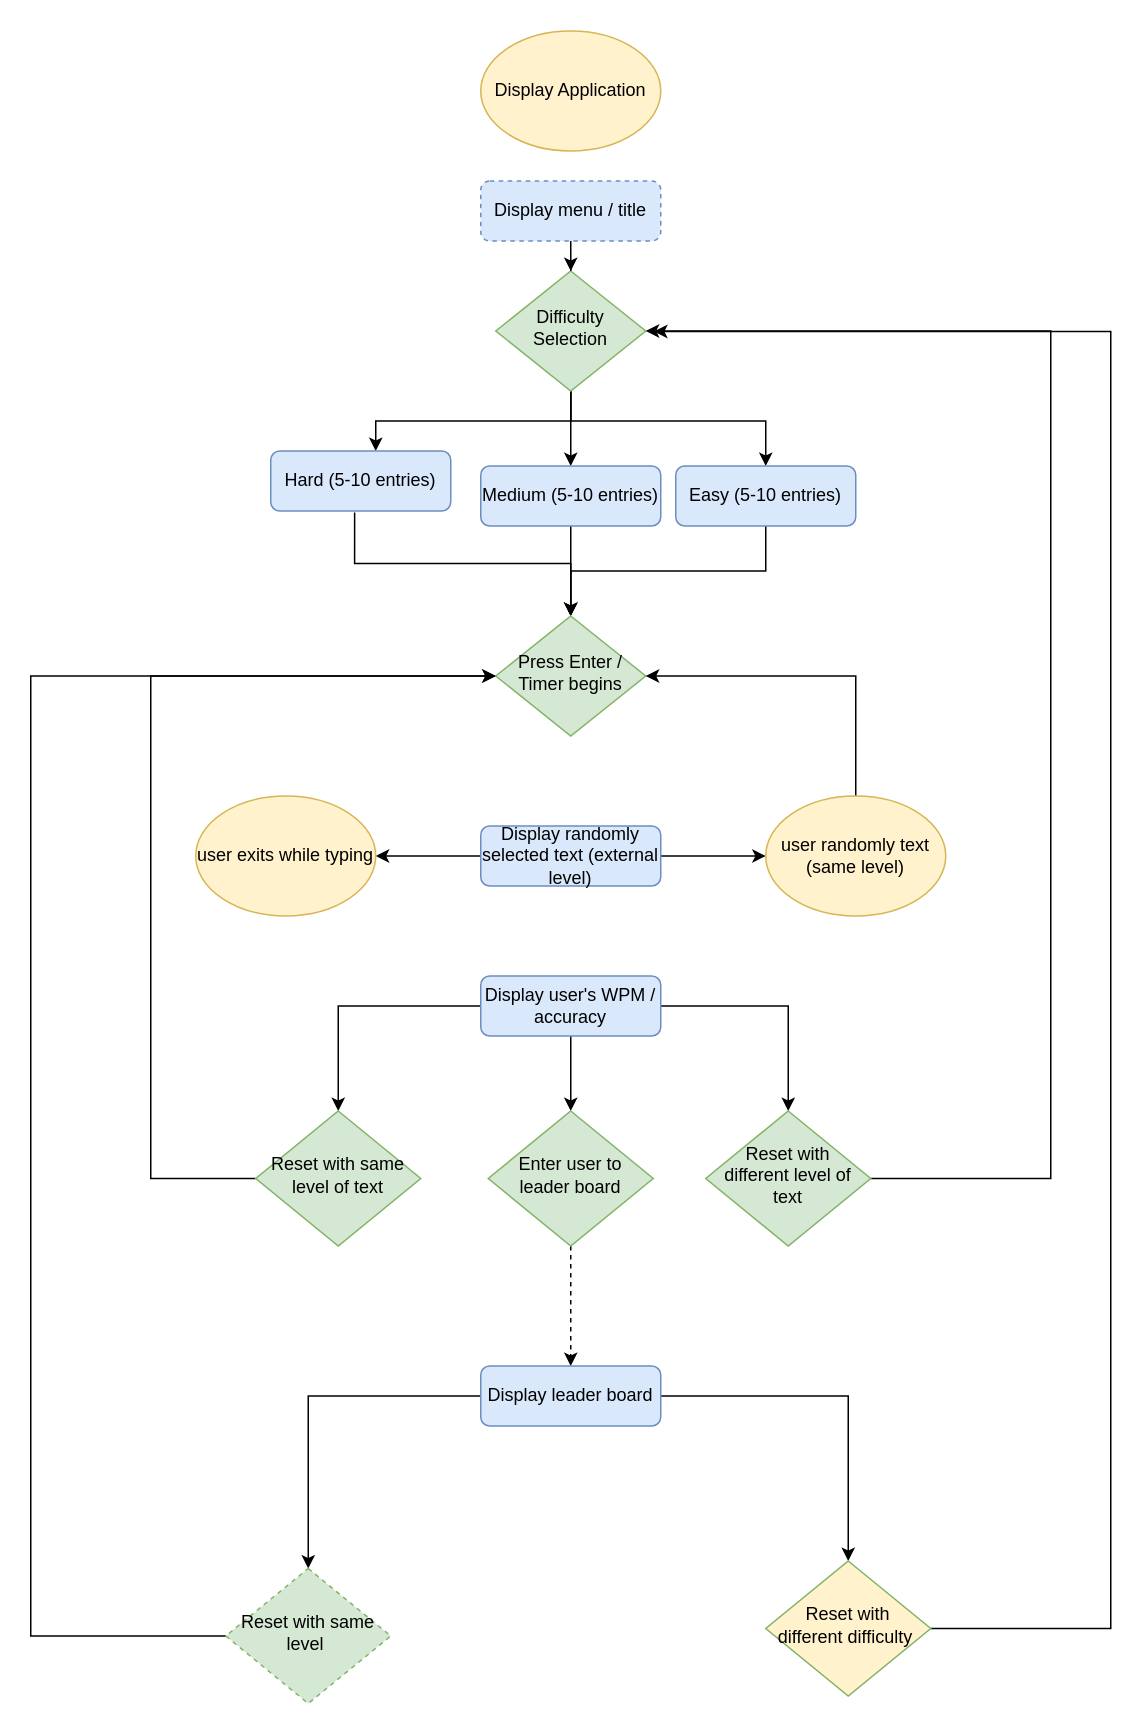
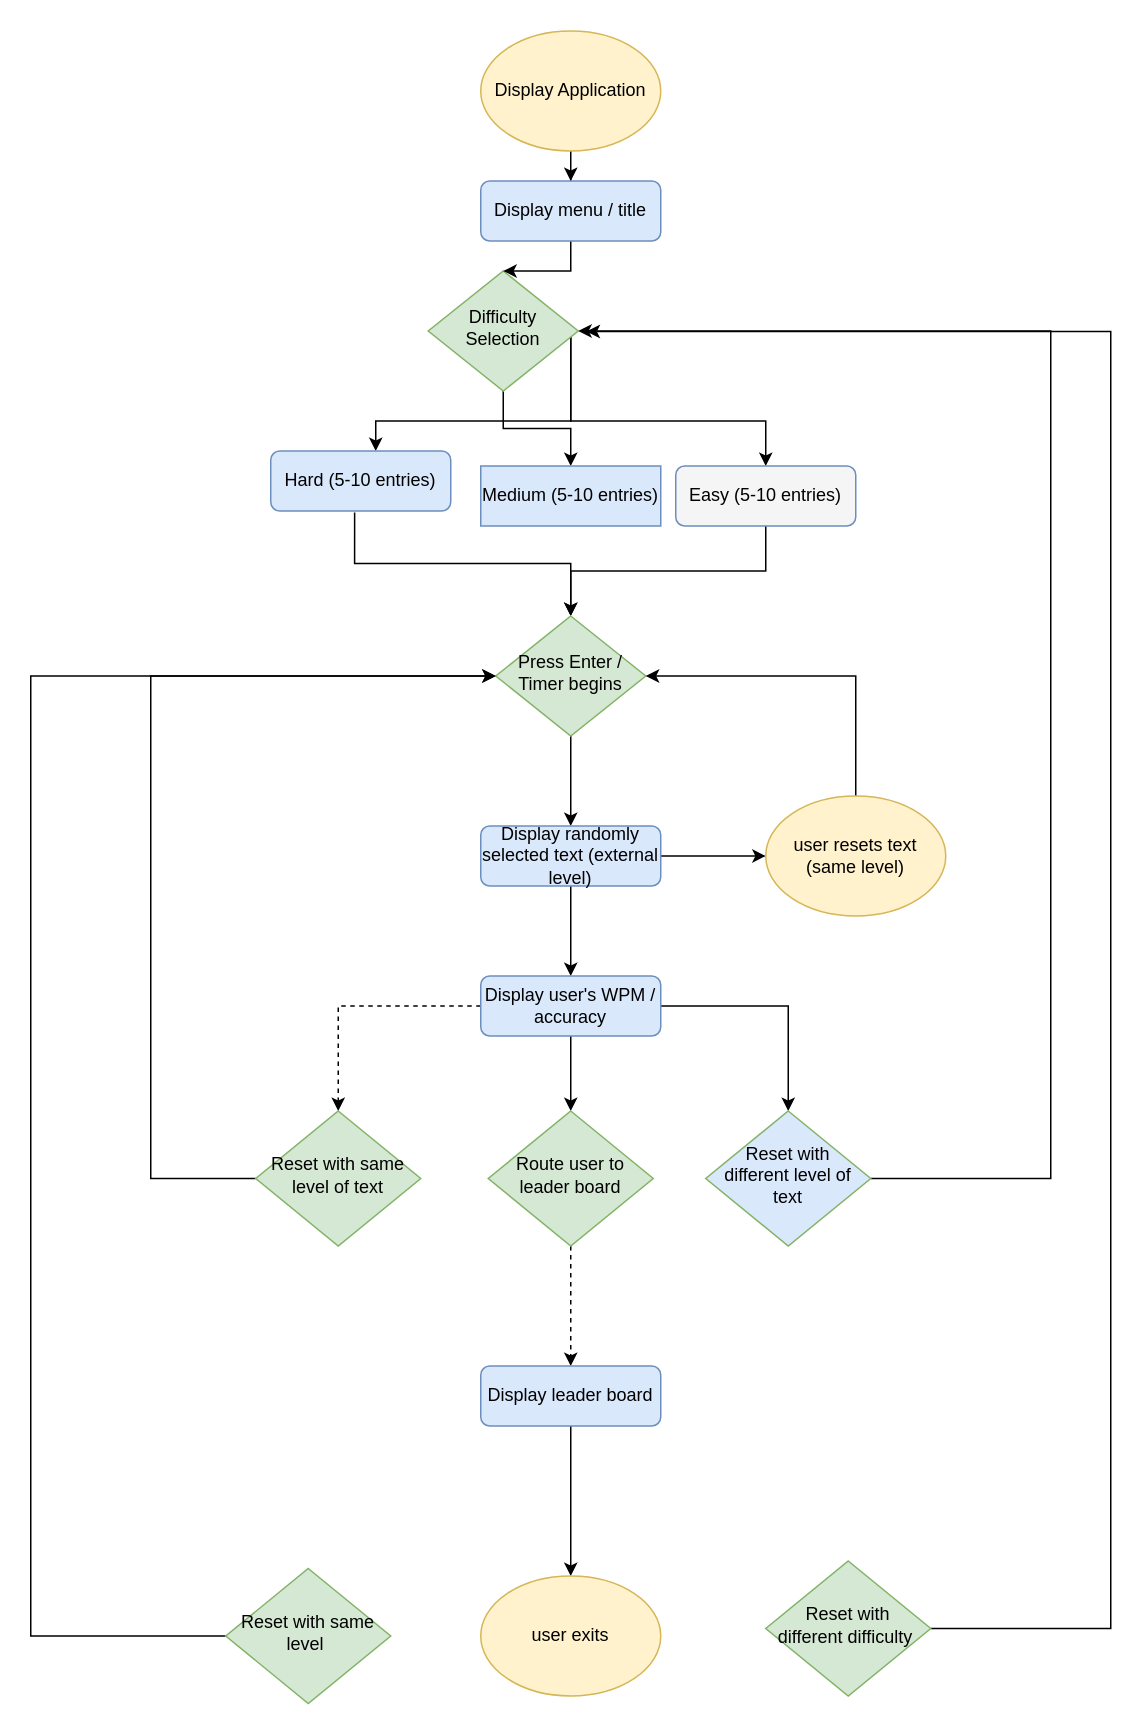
  <mxCell id="0" />
  <mxCell id="1" parent="0" />
  <mxCell id="2" style="edgeStyle=orthogonalEdgeStyle;rounded=0;orthogonalLoop=1;jettySize=auto;html=1;" parent="1" source="5" target="11" edge="1"><mxGeometry relative="1" as="geometry"><Array as="points"><mxPoint x="380" y="280" /><mxPoint x="250" y="280" /></Array></mxGeometry></mxCell>
  <mxCell id="3" style="edgeStyle=orthogonalEdgeStyle;rounded=0;orthogonalLoop=1;jettySize=auto;html=1;entryX=0.5;entryY=0;entryDx=0;entryDy=0;" parent="1" source="5" target="7" edge="1"><mxGeometry relative="1" as="geometry" /></mxCell>
  <mxCell id="4" style="edgeStyle=orthogonalEdgeStyle;rounded=0;orthogonalLoop=1;jettySize=auto;html=1;entryX=0.5;entryY=0;entryDx=0;entryDy=0;" parent="1" source="5" target="9" edge="1"><mxGeometry relative="1" as="geometry"><Array as="points"><mxPoint x="380" y="280" /><mxPoint x="510" y="280" /></Array></mxGeometry></mxCell>
- <mxCell id="5" value="Difficulty Selection" style="rhombus;whiteSpace=wrap;html=1;shadow=0;fontFamily=Helvetica;fontSize=12;align=center;strokeWidth=1;spacing=6;spacingTop=-4;fillColor=#d5e8d4;strokeColor=#82b366;" parent="1" vertex="1"><mxGeometry x="330" y="180" width="100" height="80" as="geometry" /></mxCell>
- <mxCell id="6" style="edgeStyle=orthogonalEdgeStyle;rounded=0;orthogonalLoop=1;jettySize=auto;html=1;entryX=0.5;entryY=0;entryDx=0;entryDy=0;" parent="1" source="7" target="13" edge="1"><mxGeometry relative="1" as="geometry" /></mxCell>
- <mxCell id="7" value="Medium (5-10 entries)" style="rounded=1;whiteSpace=wrap;html=1;fontSize=12;glass=0;strokeWidth=1;shadow=0;fillColor=#dae8fc;strokeColor=#6c8ebf;" parent="1" vertex="1"><mxGeometry x="320" y="310" width="120" height="40" as="geometry" /></mxCell>
+ <mxCell id="5" value="Difficulty Selection" style="rhombus;whiteSpace=wrap;html=1;shadow=0;fontFamily=Helvetica;fontSize=12;align=center;strokeWidth=1;spacing=6;spacingTop=-4;fillColor=#d5e8d4;strokeColor=#82b366;" parent="1" vertex="1"><mxGeometry x="285" y="180" width="100" height="80" as="geometry" /></mxCell>
+ <mxCell id="7" value="Medium (5-10 entries)" style="whiteSpace=wrap;html=1;fontSize=12;glass=0;strokeWidth=1;shadow=0;fillColor=#dae8fc;strokeColor=#6c8ebf;rounded=0;" parent="1" vertex="1"><mxGeometry x="320" y="310" width="120" height="40" as="geometry" /></mxCell>
  <mxCell id="8" style="edgeStyle=orthogonalEdgeStyle;rounded=0;orthogonalLoop=1;jettySize=auto;html=1;entryX=0.5;entryY=0;entryDx=0;entryDy=0;" parent="1" source="9" target="13" edge="1"><mxGeometry relative="1" as="geometry"><Array as="points"><mxPoint x="510" y="380" /><mxPoint x="380" y="380" /></Array></mxGeometry></mxCell>
- <mxCell id="9" value="Easy (5-10 entries)" style="rounded=1;whiteSpace=wrap;html=1;fontSize=12;glass=0;strokeWidth=1;shadow=0;fillColor=#dae8fc;strokeColor=#6c8ebf;" parent="1" vertex="1"><mxGeometry x="450" y="310" width="120" height="40" as="geometry" /></mxCell>
+ <mxCell id="9" value="Easy (5-10 entries)" style="rounded=1;whiteSpace=wrap;html=1;fontSize=12;glass=0;strokeWidth=1;shadow=0;fillColor=#f5f5f5;strokeColor=#6c8ebf;" parent="1" vertex="1"><mxGeometry x="450" y="310" width="120" height="40" as="geometry" /></mxCell>
  <mxCell id="10" style="edgeStyle=orthogonalEdgeStyle;rounded=0;orthogonalLoop=1;jettySize=auto;html=1;exitX=0.466;exitY=1.024;exitDx=0;exitDy=0;exitPerimeter=0;" parent="1" source="11" target="13" edge="1"><mxGeometry relative="1" as="geometry"><mxPoint x="260" y="380" as="sourcePoint" /></mxGeometry></mxCell>
  <mxCell id="11" value="Hard (5-10 entries)" style="rounded=1;whiteSpace=wrap;html=1;fontSize=12;glass=0;strokeWidth=1;shadow=0;fillColor=#dae8fc;strokeColor=#6c8ebf;" parent="1" vertex="1"><mxGeometry x="180" y="300" width="120" height="40" as="geometry" /></mxCell>
+ <mxCell id="12" style="edgeStyle=orthogonalEdgeStyle;rounded=0;orthogonalLoop=1;jettySize=auto;html=1;entryX=0.5;entryY=0;entryDx=0;entryDy=0;" parent="1" source="13" target="19" edge="1"><mxGeometry relative="1" as="geometry" /></mxCell>
  <mxCell id="13" value="Press Enter / Timer begins" style="rhombus;whiteSpace=wrap;html=1;shadow=0;fontFamily=Helvetica;fontSize=12;align=center;strokeWidth=1;spacing=6;spacingTop=-4;fillColor=#d5e8d4;strokeColor=#82b366;" parent="1" vertex="1"><mxGeometry x="330" y="410" width="100" height="80" as="geometry" /></mxCell>
+ <mxCell id="14" style="edgeStyle=orthogonalEdgeStyle;rounded=0;orthogonalLoop=1;jettySize=auto;html=1;" parent="1" source="15" target="29" edge="1"><mxGeometry relative="1" as="geometry" /></mxCell>
  <mxCell id="15" value="Display Application" style="ellipse;whiteSpace=wrap;html=1;fillColor=#fff2cc;strokeColor=#d6b656;" parent="1" vertex="1"><mxGeometry x="320" y="20" width="120" height="80" as="geometry" /></mxCell>
- <mxCell id="17" style="edgeStyle=orthogonalEdgeStyle;rounded=0;orthogonalLoop=1;jettySize=auto;html=1;entryX=1;entryY=0.5;entryDx=0;entryDy=0;" parent="1" source="19" target="36" edge="1"><mxGeometry relative="1" as="geometry" /></mxCell>
+ <mxCell id="16" style="edgeStyle=orthogonalEdgeStyle;rounded=0;orthogonalLoop=1;jettySize=auto;html=1;entryX=0.5;entryY=0;entryDx=0;entryDy=0;" parent="1" source="19" target="23" edge="1"><mxGeometry relative="1" as="geometry" /></mxCell>
  <mxCell id="18" style="edgeStyle=orthogonalEdgeStyle;rounded=0;orthogonalLoop=1;jettySize=auto;html=1;" parent="1" source="19" target="38" edge="1"><mxGeometry relative="1" as="geometry" /></mxCell>
  <mxCell id="19" value="Display randomly selected text (external level)" style="rounded=1;whiteSpace=wrap;html=1;fontSize=12;glass=0;strokeWidth=1;shadow=0;fillColor=#dae8fc;strokeColor=#6c8ebf;" parent="1" vertex="1"><mxGeometry x="320" y="550" width="120" height="40" as="geometry" /></mxCell>
  <mxCell id="20" style="edgeStyle=orthogonalEdgeStyle;rounded=0;orthogonalLoop=1;jettySize=auto;html=1;entryX=0.5;entryY=0;entryDx=0;entryDy=0;" parent="1" source="23" target="25" edge="1"><mxGeometry relative="1" as="geometry" /></mxCell>
- <mxCell id="21" style="edgeStyle=orthogonalEdgeStyle;rounded=0;orthogonalLoop=1;jettySize=auto;html=1;" parent="1" source="23" target="27" edge="1"><mxGeometry relative="1" as="geometry" /></mxCell>
+ <mxCell id="21" style="edgeStyle=orthogonalEdgeStyle;rounded=0;orthogonalLoop=1;jettySize=auto;html=1;dashed=1;" parent="1" source="23" target="27" edge="1"><mxGeometry relative="1" as="geometry" /></mxCell>
  <mxCell id="22" style="edgeStyle=orthogonalEdgeStyle;rounded=0;orthogonalLoop=1;jettySize=auto;html=1;" parent="1" source="23" target="31" edge="1"><mxGeometry relative="1" as="geometry" /></mxCell>
  <mxCell id="23" value="Display user's WPM / accuracy" style="rounded=1;whiteSpace=wrap;html=1;fontSize=12;glass=0;strokeWidth=1;shadow=0;fillColor=#dae8fc;strokeColor=#6c8ebf;" parent="1" vertex="1"><mxGeometry x="320" y="650" width="120" height="40" as="geometry" /></mxCell>
  <mxCell id="24" style="edgeStyle=orthogonalEdgeStyle;rounded=0;orthogonalLoop=1;jettySize=auto;html=1;entryX=1;entryY=0.5;entryDx=0;entryDy=0;" parent="1" source="25" target="5" edge="1"><mxGeometry relative="1" as="geometry"><Array as="points"><mxPoint x="700" y="785" /><mxPoint x="700" y="220" /></Array></mxGeometry></mxCell>
- <mxCell id="25" value="Reset with different level of text" style="rhombus;whiteSpace=wrap;html=1;shadow=0;fontFamily=Helvetica;fontSize=12;align=center;strokeWidth=1;spacing=6;spacingTop=-4;fillColor=#d5e8d4;strokeColor=#82b366;" parent="1" vertex="1"><mxGeometry x="470" y="740" width="110" height="90" as="geometry" /></mxCell>
+ <mxCell id="25" value="Reset with different level of text" style="rhombus;whiteSpace=wrap;html=1;shadow=0;fontFamily=Helvetica;fontSize=12;align=center;strokeWidth=1;spacing=6;spacingTop=-4;fillColor=#dae8fc;strokeColor=#82b366;" parent="1" vertex="1"><mxGeometry x="470" y="740" width="110" height="90" as="geometry" /></mxCell>
  <mxCell id="26" style="edgeStyle=orthogonalEdgeStyle;rounded=0;orthogonalLoop=1;jettySize=auto;html=1;entryX=0;entryY=0.5;entryDx=0;entryDy=0;" parent="1" source="27" target="13" edge="1"><mxGeometry relative="1" as="geometry"><mxPoint x="100" y="450" as="targetPoint" /><Array as="points"><mxPoint x="100" y="785" /><mxPoint x="100" y="450" /></Array></mxGeometry></mxCell>
  <mxCell id="27" value="Reset with same level of text" style="rhombus;whiteSpace=wrap;html=1;shadow=0;fontFamily=Helvetica;fontSize=12;align=center;strokeWidth=1;spacing=6;spacingTop=-4;fillColor=#d5e8d4;strokeColor=#82b366;" parent="1" vertex="1"><mxGeometry x="170" y="740" width="110" height="90" as="geometry" /></mxCell>
  <mxCell id="28" style="edgeStyle=orthogonalEdgeStyle;rounded=0;orthogonalLoop=1;jettySize=auto;html=1;" edge="1" parent="1" source="29" target="5"><mxGeometry relative="1" as="geometry" /></mxCell>
- <mxCell id="29" value="Display menu / title" style="rounded=1;whiteSpace=wrap;html=1;fontSize=12;glass=0;strokeWidth=1;shadow=0;fillColor=#dae8fc;strokeColor=#6c8ebf;dashed=1;" parent="1" vertex="1"><mxGeometry x="320" y="120" width="120" height="40" as="geometry" /></mxCell>
+ <mxCell id="29" value="Display menu / title" style="rounded=1;whiteSpace=wrap;html=1;fontSize=12;glass=0;strokeWidth=1;shadow=0;fillColor=#dae8fc;strokeColor=#6c8ebf;" parent="1" vertex="1"><mxGeometry x="320" y="120" width="120" height="40" as="geometry" /></mxCell>
  <mxCell id="30" style="edgeStyle=orthogonalEdgeStyle;rounded=0;orthogonalLoop=1;jettySize=auto;html=1;entryX=0.5;entryY=0;entryDx=0;entryDy=0;dashed=1;" parent="1" source="31" target="35" edge="1"><mxGeometry relative="1" as="geometry" /></mxCell>
- <mxCell id="31" value="Enter user to leader board" style="rhombus;whiteSpace=wrap;html=1;shadow=0;fontFamily=Helvetica;fontSize=12;align=center;strokeWidth=1;spacing=6;spacingTop=-4;fillColor=#d5e8d4;strokeColor=#82b366;" parent="1" vertex="1"><mxGeometry x="325" y="740" width="110" height="90" as="geometry" /></mxCell>
- <mxCell id="33" style="edgeStyle=orthogonalEdgeStyle;rounded=0;orthogonalLoop=1;jettySize=auto;html=1;entryX=0.5;entryY=0;entryDx=0;entryDy=0;" parent="1" source="35" target="43" edge="1"><mxGeometry relative="1" as="geometry" /></mxCell>
- <mxCell id="34" style="edgeStyle=orthogonalEdgeStyle;rounded=0;orthogonalLoop=1;jettySize=auto;html=1;entryX=0.5;entryY=0;entryDx=0;entryDy=0;" parent="1" source="35" target="40" edge="1"><mxGeometry relative="1" as="geometry" /></mxCell>
+ <mxCell id="31" value="Route user to leader board" style="rhombus;whiteSpace=wrap;html=1;shadow=0;fontFamily=Helvetica;fontSize=12;align=center;strokeWidth=1;spacing=6;spacingTop=-4;fillColor=#d5e8d4;strokeColor=#82b366;" parent="1" vertex="1"><mxGeometry x="325" y="740" width="110" height="90" as="geometry" /></mxCell>
+ <mxCell id="32" style="edgeStyle=orthogonalEdgeStyle;rounded=0;orthogonalLoop=1;jettySize=auto;html=1;entryX=0.5;entryY=0;entryDx=0;entryDy=0;" parent="1" source="35" target="41" edge="1"><mxGeometry relative="1" as="geometry" /></mxCell>
  <mxCell id="35" value="Display leader board" style="rounded=1;whiteSpace=wrap;html=1;fontSize=12;glass=0;strokeWidth=1;shadow=0;fillColor=#dae8fc;strokeColor=#6c8ebf;" parent="1" vertex="1"><mxGeometry x="320" y="910" width="120" height="40" as="geometry" /></mxCell>
- <mxCell id="36" value="user exits while typing" style="ellipse;whiteSpace=wrap;html=1;fillColor=#fff2cc;strokeColor=#d6b656;" parent="1" vertex="1"><mxGeometry x="130" y="530" width="120" height="80" as="geometry" /></mxCell>
  <mxCell id="37" style="edgeStyle=orthogonalEdgeStyle;rounded=0;orthogonalLoop=1;jettySize=auto;html=1;entryX=1;entryY=0.5;entryDx=0;entryDy=0;" parent="1" source="38" target="13" edge="1"><mxGeometry relative="1" as="geometry"><Array as="points"><mxPoint x="570" y="450" /></Array></mxGeometry></mxCell>
- <mxCell id="38" value="user randomly text (same level)" style="ellipse;whiteSpace=wrap;html=1;fillColor=#fff2cc;strokeColor=#d6b656;" parent="1" vertex="1"><mxGeometry x="510" y="530" width="120" height="80" as="geometry" /></mxCell>
+ <mxCell id="38" value="user resets text (same level)" style="ellipse;whiteSpace=wrap;html=1;fillColor=#fff2cc;strokeColor=#d6b656;" parent="1" vertex="1"><mxGeometry x="510" y="530" width="120" height="80" as="geometry" /></mxCell>
  <mxCell id="39" style="edgeStyle=orthogonalEdgeStyle;rounded=0;orthogonalLoop=1;jettySize=auto;html=1;entryX=1.055;entryY=0.504;entryDx=0;entryDy=0;entryPerimeter=0;" parent="1" source="40" target="5" edge="1"><mxGeometry relative="1" as="geometry"><Array as="points"><mxPoint x="740" y="1085" /><mxPoint x="740" y="220" /></Array></mxGeometry></mxCell>
- <mxCell id="40" value="Reset with different difficulty&amp;nbsp;" style="rhombus;whiteSpace=wrap;html=1;shadow=0;fontFamily=Helvetica;fontSize=12;align=center;strokeWidth=1;spacing=6;spacingTop=-4;fillColor=#fff2cc;strokeColor=#82b366;" parent="1" vertex="1"><mxGeometry x="510" y="1040" width="110" height="90" as="geometry" /></mxCell>
+ <mxCell id="40" value="Reset with different difficulty&amp;nbsp;" style="rhombus;whiteSpace=wrap;html=1;shadow=0;fontFamily=Helvetica;fontSize=12;align=center;strokeWidth=1;spacing=6;spacingTop=-4;fillColor=#d5e8d4;strokeColor=#82b366;" parent="1" vertex="1"><mxGeometry x="510" y="1040" width="110" height="90" as="geometry" /></mxCell>
+ <mxCell id="41" value="user exits" style="ellipse;whiteSpace=wrap;html=1;fillColor=#fff2cc;strokeColor=#d6b656;" parent="1" vertex="1"><mxGeometry x="320" y="1050" width="120" height="80" as="geometry" /></mxCell>
  <mxCell id="42" style="edgeStyle=orthogonalEdgeStyle;rounded=0;orthogonalLoop=1;jettySize=auto;html=1;entryX=0;entryY=0.5;entryDx=0;entryDy=0;" parent="1" source="43" target="13" edge="1"><mxGeometry relative="1" as="geometry"><Array as="points"><mxPoint x="20" y="1090" /><mxPoint x="20" y="450" /></Array></mxGeometry></mxCell>
- <mxCell id="43" value="Reset with same level&amp;nbsp;" style="rhombus;whiteSpace=wrap;html=1;shadow=0;fontFamily=Helvetica;fontSize=12;align=center;strokeWidth=1;spacing=6;spacingTop=-4;fillColor=#d5e8d4;strokeColor=#82b366;dashed=1;" parent="1" vertex="1"><mxGeometry x="150" y="1045" width="110" height="90" as="geometry" /></mxCell>
+ <mxCell id="43" value="Reset with same level&amp;nbsp;" style="rhombus;whiteSpace=wrap;html=1;shadow=0;fontFamily=Helvetica;fontSize=12;align=center;strokeWidth=1;spacing=6;spacingTop=-4;fillColor=#d5e8d4;strokeColor=#82b366;" parent="1" vertex="1"><mxGeometry x="150" y="1045" width="110" height="90" as="geometry" /></mxCell>
